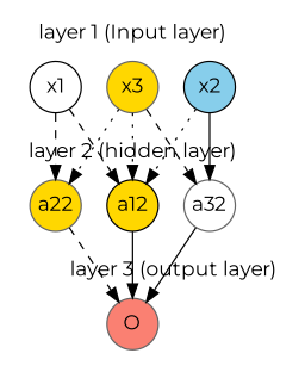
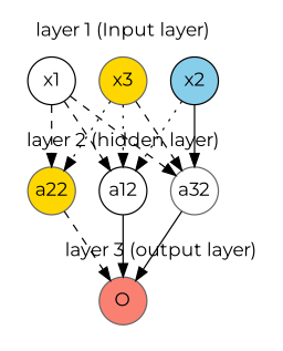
  digraph {
    fontname=Montserrat
    rankdir=TB
    splines=line
    node [color=gray40 fillcolor=gold fixedsize=true fontname=Montserrat shape=circle style="solid,filled"]
    edge [fontname=Montserrat style=dashed]
    n1 [color=black fillcolor=skyblue label=x2]
    n2 [label=x3]
    n3 [color=black fillcolor=white label=x1]
-   a12 [color=black]
+   a12 [color=black fillcolor=white]
    a22
    a32 [fillcolor=white]
    n7 [fillcolor=salmon label=O]
    subgraph cluster_1 {
      color=white
      label="layer 1 (Input layer)"
      n1
      n2
      n3
    }
    subgraph cluster_2 {
      color=white
      label="layer 2 (hidden layer)"
      a12
      a22
      a32
    }
    subgraph cluster_3 {
      color=white
      label="layer 3 (output layer)"
      n7
    }
    n1 -> a12 [style=dotted]
    n1 -> a32 [style=solid]
    n2 -> a12 [style=dotted]
    n2 -> a22 [style=dotted]
    n2 -> a32
    n3 -> a12
    n3 -> a22
+   n3 -> a32
    a12 -> n7 [style=solid]
    a22 -> n7
    a32 -> n7 [style=solid]
  }
